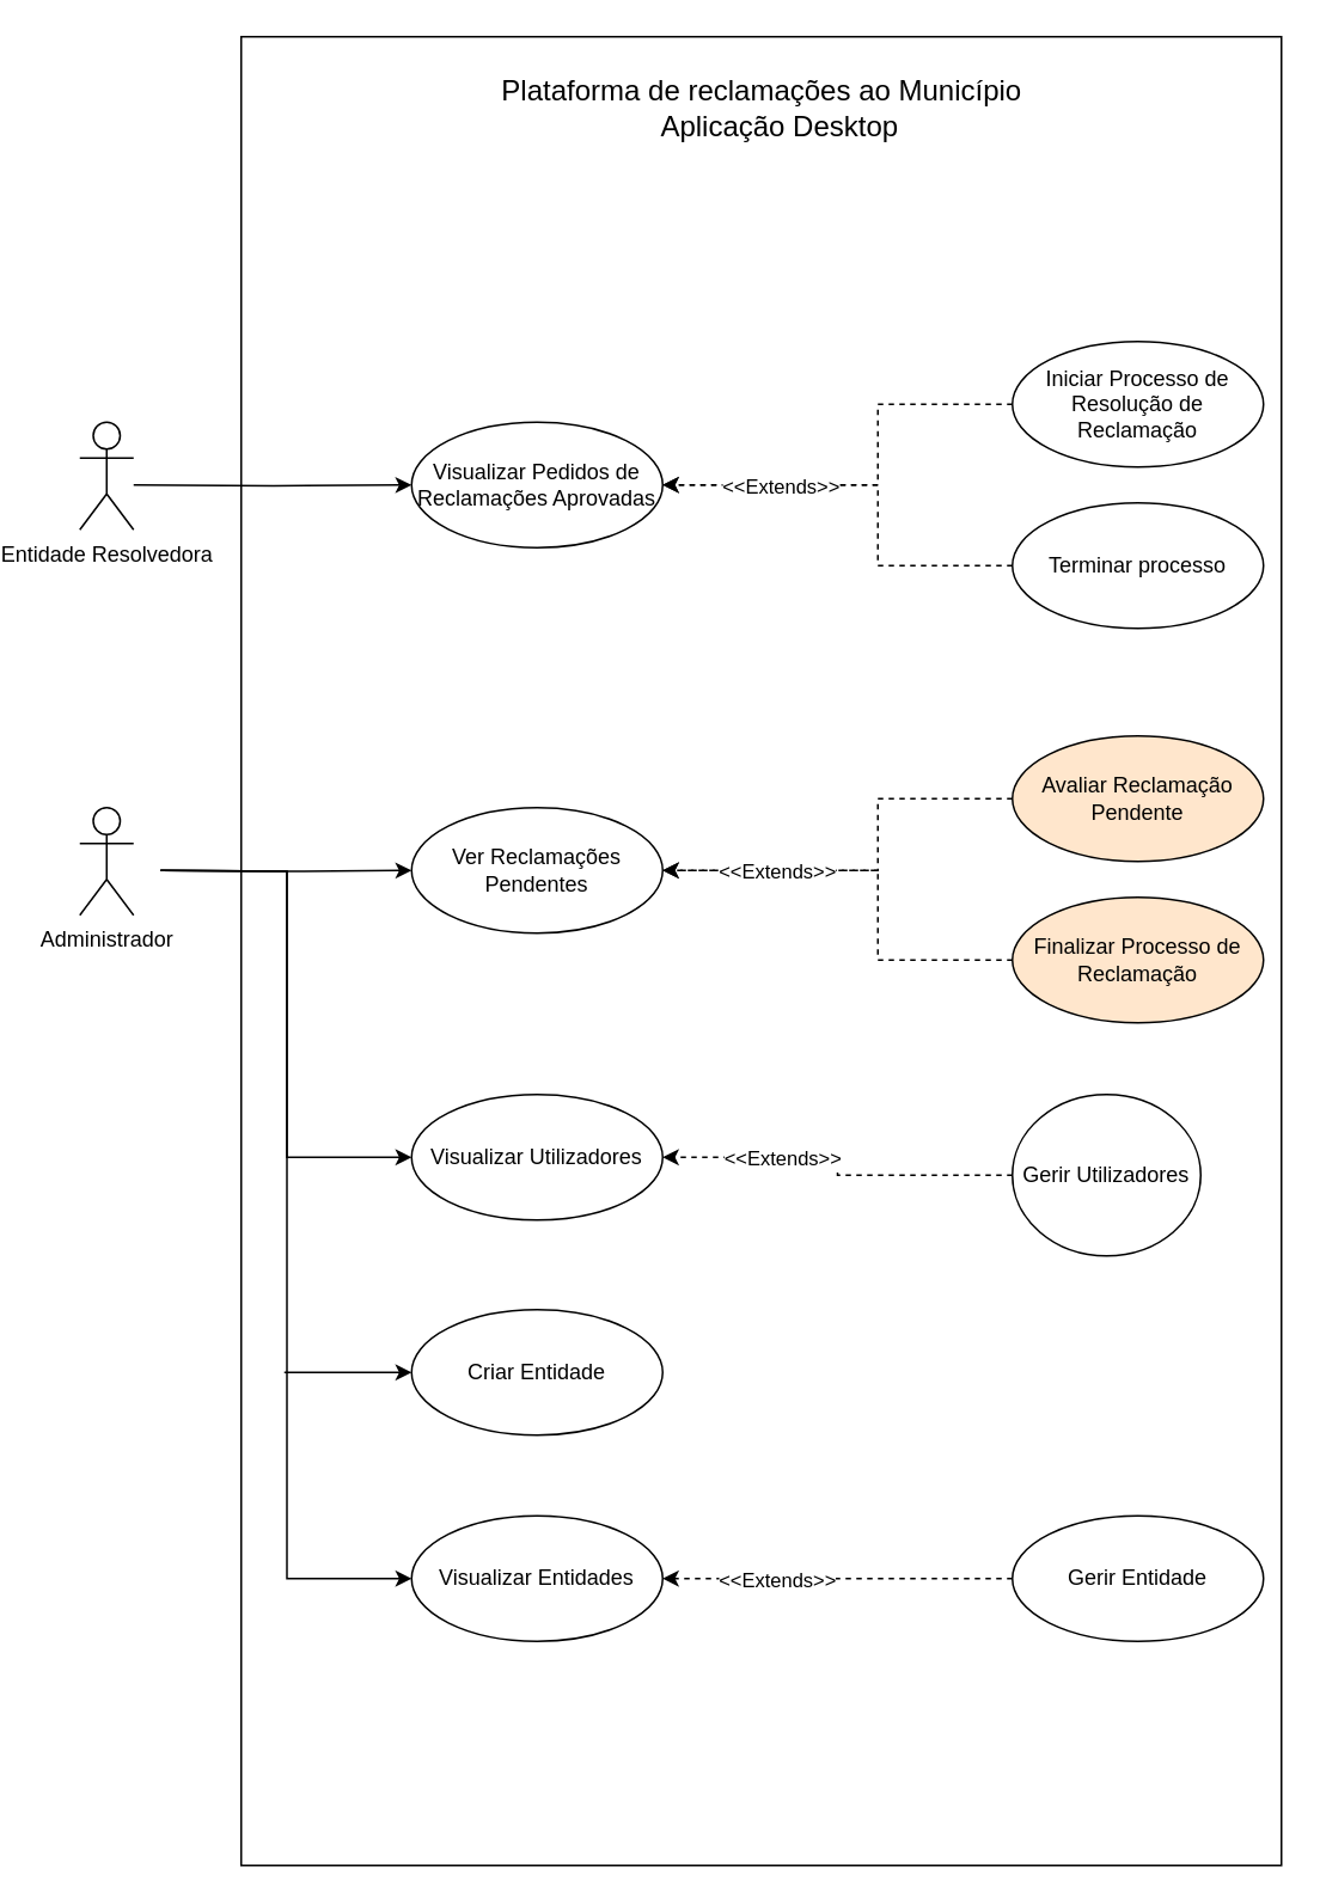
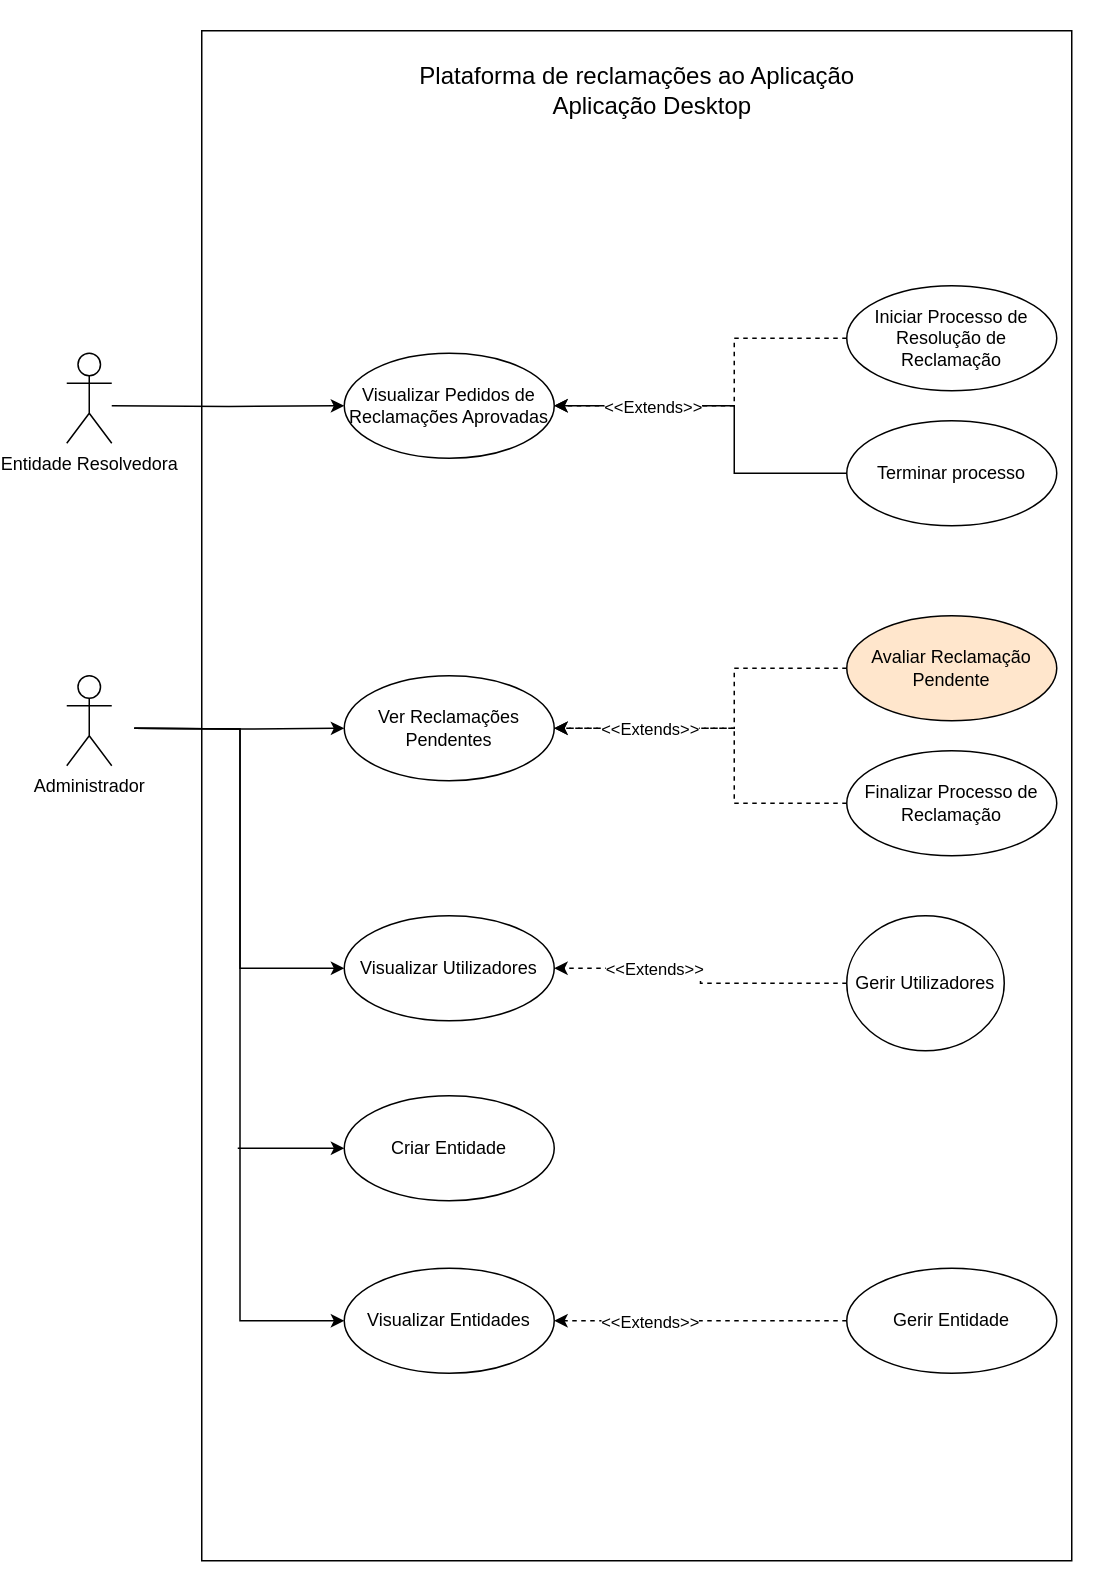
  <mxCell id="0" />
  <mxCell id="1" parent="0" />
  <mxCell id="2" value="" style="verticalLabelPosition=bottom;verticalAlign=top;html=1;shape=mxgraph.basic.rect;fillColor2=none;strokeWidth=1;size=20;indent=5;" parent="1" vertex="1"><mxGeometry x="110" y="20" width="580" height="1020" as="geometry" /></mxCell>
- <mxCell id="3" value="Plataforma de reclamações ao Município" style="text;html=1;align=center;verticalAlign=middle;resizable=0;points=[];autosize=1;fontSize=16;" parent="1" vertex="1"><mxGeometry x="245" y="40" width="310" height="20" as="geometry" /></mxCell>
+ <mxCell id="3" value="Plataforma de reclamações ao Aplicação" style="text;html=1;align=center;verticalAlign=middle;resizable=0;points=[];autosize=1;fontSize=16;" parent="1" vertex="1"><mxGeometry x="245" y="40" width="310" height="20" as="geometry" /></mxCell>
  <mxCell id="4" style="edgeStyle=orthogonalEdgeStyle;rounded=0;orthogonalLoop=1;jettySize=auto;html=1;" parent="1" target="8" edge="1"><mxGeometry relative="1" as="geometry"><mxPoint x="65" y="485" as="sourcePoint" /></mxGeometry></mxCell>
  <mxCell id="5" style="edgeStyle=orthogonalEdgeStyle;rounded=0;orthogonalLoop=1;jettySize=auto;html=1;entryX=0;entryY=0.5;entryDx=0;entryDy=0;" parent="1" target="19" edge="1"><mxGeometry relative="1" as="geometry"><mxPoint x="65" y="485" as="sourcePoint" /></mxGeometry></mxCell>
  <mxCell id="6" style="edgeStyle=orthogonalEdgeStyle;rounded=0;orthogonalLoop=1;jettySize=auto;html=1;entryX=0;entryY=0.5;entryDx=0;entryDy=0;" parent="1" target="14" edge="1"><mxGeometry relative="1" as="geometry"><mxPoint x="65" y="485" as="sourcePoint" /></mxGeometry></mxCell>
  <mxCell id="7" value="Administrador" style="shape=umlActor;verticalLabelPosition=bottom;verticalAlign=top;html=1;" parent="1" vertex="1"><mxGeometry x="20" y="450" width="30" height="60" as="geometry" /></mxCell>
  <mxCell id="8" value="Ver Reclamações Pendentes" style="ellipse;whiteSpace=wrap;html=1;" parent="1" vertex="1"><mxGeometry x="205" y="450" width="140" height="70" as="geometry" /></mxCell>
  <mxCell id="9" style="edgeStyle=orthogonalEdgeStyle;rounded=0;orthogonalLoop=1;jettySize=auto;html=1;entryX=1;entryY=0.5;entryDx=0;entryDy=0;dashed=1;endArrow=classic;endFill=1;" parent="1" source="10" target="8" edge="1"><mxGeometry relative="1" as="geometry"><Array as="points"><mxPoint x="465" y="445" /><mxPoint x="465" y="485" /></Array></mxGeometry></mxCell>
  <mxCell id="10" value="Avaliar Reclamação Pendente" style="ellipse;whiteSpace=wrap;html=1;fillColor=#ffe6cc;" parent="1" vertex="1"><mxGeometry x="540" y="410" width="140" height="70" as="geometry" /></mxCell>
  <mxCell id="11" style="edgeStyle=orthogonalEdgeStyle;rounded=0;orthogonalLoop=1;jettySize=auto;html=1;entryX=1;entryY=0.5;entryDx=0;entryDy=0;dashed=1;endArrow=classic;endFill=1;" parent="1" source="13" target="8" edge="1"><mxGeometry relative="1" as="geometry"><Array as="points"><mxPoint x="465" y="535" /><mxPoint x="465" y="485" /></Array></mxGeometry></mxCell>
  <mxCell id="12" value="&amp;lt;&amp;lt;Extends&amp;gt;&amp;gt;" style="edgeLabel;html=1;align=center;verticalAlign=middle;resizable=0;points=[];" parent="11" vertex="1" connectable="0"><mxGeometry x="0.69" y="1" relative="1" as="geometry"><mxPoint x="25.67" y="-1" as="offset" /></mxGeometry></mxCell>
- <mxCell id="13" value="Finalizar Processo de Reclamação" style="ellipse;whiteSpace=wrap;html=1;fillColor=#ffe6cc;" parent="1" vertex="1"><mxGeometry x="540" y="500" width="140" height="70" as="geometry" /></mxCell>
+ <mxCell id="13" value="Finalizar Processo de Reclamação" style="ellipse;whiteSpace=wrap;html=1;" parent="1" vertex="1"><mxGeometry x="540" y="500" width="140" height="70" as="geometry" /></mxCell>
  <mxCell id="14" value="Visualizar Utilizadores" style="ellipse;whiteSpace=wrap;html=1;" parent="1" vertex="1"><mxGeometry x="205" y="610" width="140" height="70" as="geometry" /></mxCell>
  <mxCell id="15" style="edgeStyle=orthogonalEdgeStyle;rounded=0;orthogonalLoop=1;jettySize=auto;html=1;entryX=1;entryY=0.5;entryDx=0;entryDy=0;dashed=1;endArrow=classic;endFill=1;" parent="1" source="17" target="14" edge="1"><mxGeometry relative="1" as="geometry" /></mxCell>
  <mxCell id="16" value="&amp;lt;&amp;lt;Extends&amp;gt;&amp;gt;" style="edgeLabel;html=1;align=center;verticalAlign=middle;resizable=0;points=[];" parent="15" vertex="1" connectable="0"><mxGeometry x="0.392" y="-1" relative="1" as="geometry"><mxPoint x="4.86" y="1" as="offset" /></mxGeometry></mxCell>
  <mxCell id="17" value="Gerir Utilizadores" style="ellipse;whiteSpace=wrap;html=1;" parent="1" vertex="1"><mxGeometry x="540" y="610" width="105" height="90" as="geometry" /></mxCell>
  <mxCell id="18" value="Criar Entidade" style="ellipse;whiteSpace=wrap;html=1;" parent="1" vertex="1"><mxGeometry x="205" y="730" width="140" height="70" as="geometry" /></mxCell>
  <mxCell id="19" value="Visualizar Entidades" style="ellipse;whiteSpace=wrap;html=1;" parent="1" vertex="1"><mxGeometry x="205" y="845" width="140" height="70" as="geometry" /></mxCell>
  <mxCell id="20" style="edgeStyle=orthogonalEdgeStyle;rounded=0;orthogonalLoop=1;jettySize=auto;html=1;dashed=1;" parent="1" source="22" target="19" edge="1"><mxGeometry relative="1" as="geometry" /></mxCell>
  <mxCell id="21" value="&amp;lt;&amp;lt;Extends&amp;gt;&amp;gt;" style="edgeLabel;html=1;align=center;verticalAlign=middle;resizable=0;points=[];" parent="20" vertex="1" connectable="0"><mxGeometry x="0.332" relative="1" as="geometry"><mxPoint x="-1.34" as="offset" /></mxGeometry></mxCell>
  <mxCell id="22" value="Gerir Entidade" style="ellipse;whiteSpace=wrap;html=1;" parent="1" vertex="1"><mxGeometry x="540" y="845" width="140" height="70" as="geometry" /></mxCell>
  <mxCell id="23" style="edgeStyle=orthogonalEdgeStyle;rounded=0;orthogonalLoop=1;jettySize=auto;html=1;exitX=0.5;exitY=0.5;exitDx=0;exitDy=0;exitPerimeter=0;entryX=0;entryY=0.5;entryDx=0;entryDy=0;" parent="1" target="25" edge="1"><mxGeometry relative="1" as="geometry"><mxPoint x="50" y="270" as="sourcePoint" /></mxGeometry></mxCell>
  <mxCell id="24" value="Entidade Resolvedora" style="shape=umlActor;verticalLabelPosition=bottom;verticalAlign=top;html=1;" parent="1" vertex="1"><mxGeometry x="20" y="235" width="30" height="60" as="geometry" /></mxCell>
  <mxCell id="25" value="Visualizar Pedidos de Reclamações Aprovadas" style="ellipse;whiteSpace=wrap;html=1;" parent="1" vertex="1"><mxGeometry x="205" y="235" width="140" height="70" as="geometry" /></mxCell>
  <mxCell id="26" style="edgeStyle=orthogonalEdgeStyle;rounded=0;orthogonalLoop=1;jettySize=auto;html=1;entryX=1;entryY=0.5;entryDx=0;entryDy=0;endArrow=classic;endFill=1;dashed=1;" parent="1" source="27" target="25" edge="1"><mxGeometry relative="1" as="geometry"><Array as="points"><mxPoint x="465" y="225" /><mxPoint x="465" y="270" /></Array></mxGeometry></mxCell>
  <mxCell id="27" value="Iniciar Processo de Resolução de Reclamação" style="ellipse;whiteSpace=wrap;html=1;" parent="1" vertex="1"><mxGeometry x="540" y="190" width="140" height="70" as="geometry" /></mxCell>
- <mxCell id="28" style="edgeStyle=orthogonalEdgeStyle;rounded=0;orthogonalLoop=1;jettySize=auto;html=1;entryX=1;entryY=0.5;entryDx=0;entryDy=0;endArrow=classic;endFill=1;dashed=1;" parent="1" source="30" target="25" edge="1"><mxGeometry relative="1" as="geometry"><Array as="points"><mxPoint x="465" y="315" /><mxPoint x="465" y="270" /></Array></mxGeometry></mxCell>
+ <mxCell id="28" style="edgeStyle=orthogonalEdgeStyle;rounded=0;orthogonalLoop=1;jettySize=auto;html=1;entryX=1;entryY=0.5;entryDx=0;entryDy=0;endArrow=classic;endFill=1;dashed=0;" parent="1" source="30" target="25" edge="1"><mxGeometry relative="1" as="geometry"><Array as="points"><mxPoint x="465" y="315" /><mxPoint x="465" y="270" /></Array></mxGeometry></mxCell>
  <mxCell id="29" value="&amp;lt;&amp;lt;Extends&amp;gt;&amp;gt;" style="edgeLabel;html=1;align=center;verticalAlign=middle;resizable=0;points=[];" parent="28" vertex="1" connectable="0"><mxGeometry x="0.745" y="-1" relative="1" as="geometry"><mxPoint x="34" y="1" as="offset" /></mxGeometry></mxCell>
  <mxCell id="30" value="Terminar processo" style="ellipse;whiteSpace=wrap;html=1;" parent="1" vertex="1"><mxGeometry x="540" y="280" width="140" height="70" as="geometry" /></mxCell>
  <mxCell id="31" value="Aplicação Desktop" style="text;html=1;align=center;verticalAlign=middle;resizable=0;points=[];autosize=1;fontSize=16;" vertex="1" parent="1"><mxGeometry x="335" y="60" width="150" height="20" as="geometry" /></mxCell>
  <mxCell id="32" value="" style="endArrow=classic;html=1;entryX=0;entryY=0.5;entryDx=0;entryDy=0;" edge="1" parent="1" target="18"><mxGeometry width="50" height="50" relative="1" as="geometry"><mxPoint x="134" y="765" as="sourcePoint" /><mxPoint x="195" y="765" as="targetPoint" /></mxGeometry></mxCell>
